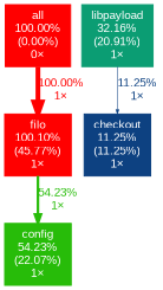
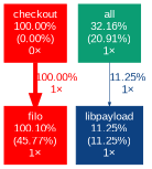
  digraph {
    fontname=Arial
    nodesep=0.125
    ranksep=0.25
    node [color="#ff0000" fontcolor="#ffffff" fontname=Arial fontsize=10.00 shape=box style=filled]
    edge [fontname=Arial fontsize=10.00]
-   n1 [height=0 label="all\n100.00%\n(0.00%)\n0×" width=0]
+   n1 [height=0 label="checkout\n100.00%\n(0.00%)\n0×" width=0]
    n2 [height=0 label="filo\n100.10%\n(45.77%)\n1×" width=0]
-   n3 [color="#27bc09" height=0 label="config\n54.23%\n(22.07%)\n1×" width=0]
-   n4 [color="#0d4181" height=0 label="checkout\n11.25%\n(11.25%)\n1×" width=0]
-   n5 [color="#0b9d73" height=0 label="libpayload\n32.16%\n(20.91%)\n1×" width=0]
+   n4 [color="#0d4181" height=0 label="libpayload\n11.25%\n(11.25%)\n1×" width=0]
+   n5 [color="#0b9d73" height=0 label="all\n32.16%\n(20.91%)\n1×" width=0]
    n1 -> n2 [arrowsize=1.00 color="#ff0000" fontcolor="#ff0000" label="100.00%\n1×" labeldistance=4.00 penwidth=4.00]
-   n2 -> n3 [arrowsize=0.74 color="#27bc09" fontcolor="#27bc09" label="54.23%\n1×" labeldistance=2.17 penwidth=2.17]
    n5 -> n4 [arrowsize=0.35 color="#0d4181" fontcolor="#0d4181" label="11.25%\n1×" labeldistance=0.50 penwidth=0.50]
  }
